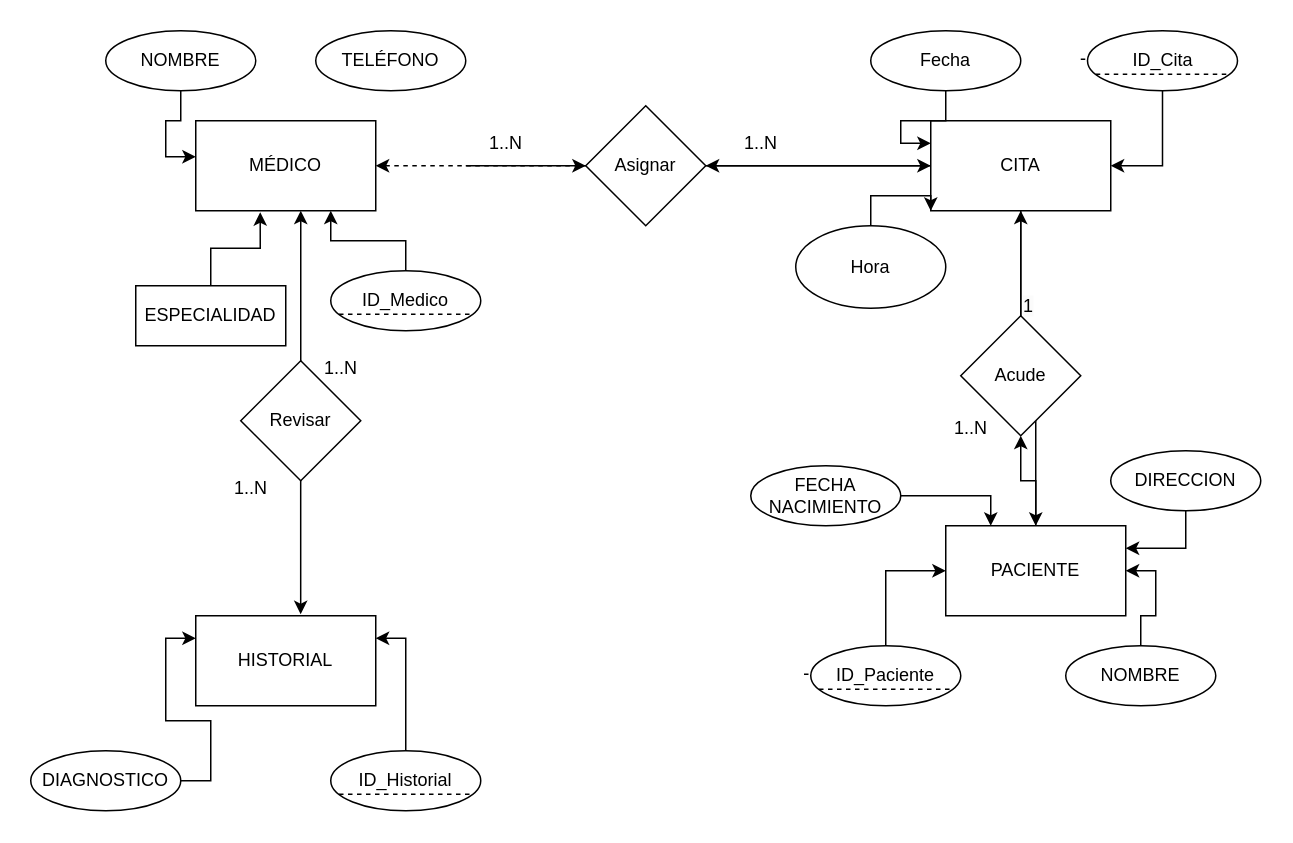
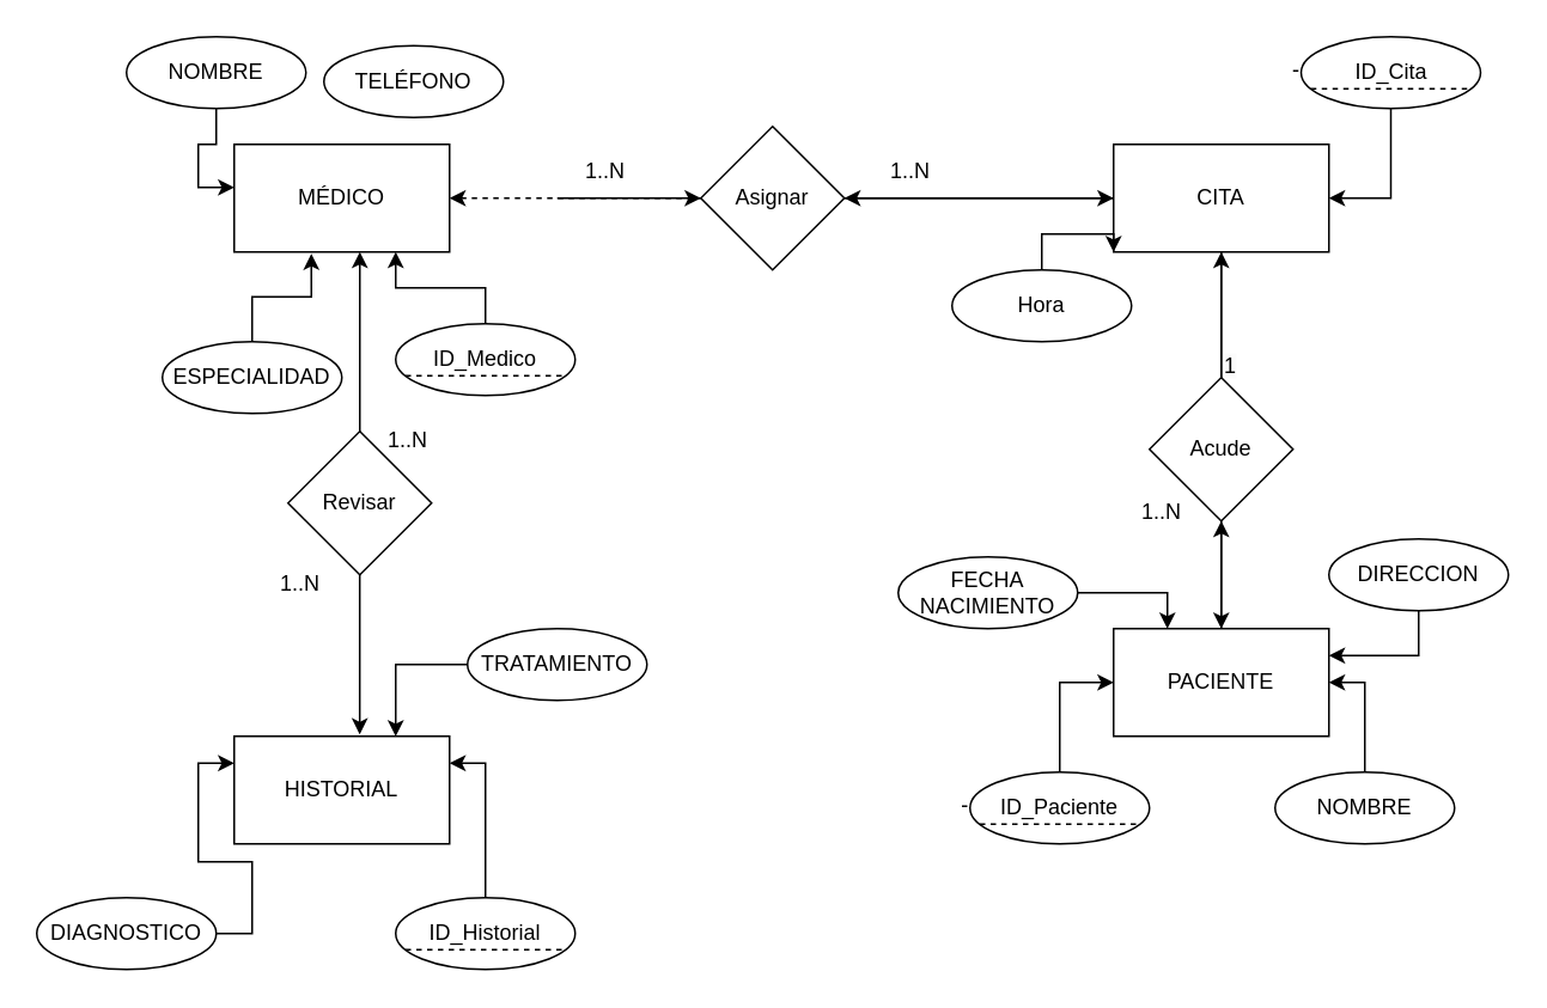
  <mxCell id="0" />
  <mxCell id="1" parent="0" />
  <mxCell id="2" style="edgeStyle=orthogonalEdgeStyle;rounded=0;orthogonalLoop=1;jettySize=auto;html=1;exitX=0.5;exitY=1;exitDx=0;exitDy=0;" edge="1" parent="1" source="4" target="18"><mxGeometry relative="1" as="geometry" /></mxCell>
  <mxCell id="3" style="edgeStyle=orthogonalEdgeStyle;rounded=0;orthogonalLoop=1;jettySize=auto;html=1;" edge="1" parent="1" source="4" target="8"><mxGeometry relative="1" as="geometry" /></mxCell>
  <mxCell id="4" value="CITA" style="rounded=0;whiteSpace=wrap;html=1;" vertex="1" parent="1"><mxGeometry x="620" y="80" width="120" height="60" as="geometry" /></mxCell>
  <mxCell id="5" value="MÉDICO" style="rounded=0;whiteSpace=wrap;html=1;" vertex="1" parent="1"><mxGeometry x="130" y="80" width="120" height="60" as="geometry" /></mxCell>
  <mxCell id="6" value="" style="endArrow=classic;startArrow=classic;html=1;rounded=0;entryX=0;entryY=0.5;entryDx=0;entryDy=0;exitX=1;exitY=0.5;exitDx=0;exitDy=0;" edge="1" parent="1" source="8" target="4"><mxGeometry width="50" height="50" relative="1" as="geometry"><mxPoint x="420" y="400" as="sourcePoint" /><mxPoint x="470" y="350" as="targetPoint" /><Array as="points"><mxPoint x="310" y="110" /></Array></mxGeometry></mxCell>
  <mxCell id="7" value="" style="endArrow=classic;startArrow=classic;html=1;rounded=0;entryX=0;entryY=0.5;entryDx=0;entryDy=0;exitX=1;exitY=0.5;exitDx=0;exitDy=0;dashed=1;" edge="1" parent="1" source="5" target="8"><mxGeometry width="50" height="50" relative="1" as="geometry"><mxPoint x="250" y="110" as="sourcePoint" /><mxPoint x="620" y="110" as="targetPoint" /><Array as="points" /></mxGeometry></mxCell>
  <mxCell id="8" value="Asignar" style="rhombus;whiteSpace=wrap;html=1;" vertex="1" parent="1"><mxGeometry x="390" y="70" width="80" height="80" as="geometry" /></mxCell>
  <mxCell id="9" value="NOMBRE" style="ellipse;whiteSpace=wrap;html=1;" vertex="1" parent="1"><mxGeometry x="70" y="20" width="100" height="40" as="geometry" /></mxCell>
  <mxCell id="10" style="edgeStyle=orthogonalEdgeStyle;rounded=0;orthogonalLoop=1;jettySize=auto;html=1;entryX=0.75;entryY=1;entryDx=0;entryDy=0;" edge="1" parent="1" source="11" target="5"><mxGeometry relative="1" as="geometry" /></mxCell>
  <mxCell id="11" value="ID_Medico" style="ellipse;whiteSpace=wrap;html=1;" vertex="1" parent="1"><mxGeometry x="220" y="180" width="100" height="40" as="geometry" /></mxCell>
- <mxCell id="12" value="ESPECIALIDAD" style="whiteSpace=wrap;html=1;rounded=0;" vertex="1" parent="1"><mxGeometry x="90" y="190" width="100" height="40" as="geometry" /></mxCell>
- <mxCell id="13" value="TELÉFONO" style="ellipse;whiteSpace=wrap;html=1;" vertex="1" parent="1"><mxGeometry x="210" y="20" width="100" height="40" as="geometry" /></mxCell>
+ <mxCell id="12" value="ESPECIALIDAD" style="ellipse;whiteSpace=wrap;html=1;" vertex="1" parent="1"><mxGeometry x="90" y="190" width="100" height="40" as="geometry" /></mxCell>
+ <mxCell id="13" value="TELÉFONO" style="ellipse;whiteSpace=wrap;html=1;" vertex="1" parent="1"><mxGeometry x="180" y="25" width="100" height="40" as="geometry" /></mxCell>
  <mxCell id="14" value="" style="endArrow=none;dashed=1;html=1;rounded=0;exitX=0.01;exitY=0.725;exitDx=0;exitDy=0;exitPerimeter=0;" edge="1" parent="1"><mxGeometry width="50" height="50" relative="1" as="geometry"><mxPoint x="535.5" y="449" as="sourcePoint" /><mxPoint x="624.5" y="449" as="targetPoint" /><Array as="points"><mxPoint x="584.5" y="449" /></Array></mxGeometry></mxCell>
  <mxCell id="15" style="edgeStyle=orthogonalEdgeStyle;rounded=0;orthogonalLoop=1;jettySize=auto;html=1;exitX=0.5;exitY=0;exitDx=0;exitDy=0;entryX=0.358;entryY=1.017;entryDx=0;entryDy=0;entryPerimeter=0;" edge="1" parent="1" source="12" target="5"><mxGeometry relative="1" as="geometry" /></mxCell>
  <mxCell id="16" style="edgeStyle=orthogonalEdgeStyle;rounded=0;orthogonalLoop=1;jettySize=auto;html=1;exitX=0.5;exitY=1;exitDx=0;exitDy=0;entryX=0;entryY=0.4;entryDx=0;entryDy=0;entryPerimeter=0;" edge="1" parent="1" source="9" target="5"><mxGeometry relative="1" as="geometry" /></mxCell>
  <mxCell id="17" style="edgeStyle=orthogonalEdgeStyle;rounded=0;orthogonalLoop=1;jettySize=auto;html=1;entryX=0.5;entryY=1;entryDx=0;entryDy=0;" edge="1" parent="1" source="20" target="4"><mxGeometry relative="1" as="geometry" /></mxCell>
- <mxCell id="18" value="PACIENTE" style="rounded=0;whiteSpace=wrap;html=1;" vertex="1" parent="1"><mxGeometry x="630" y="350" width="120" height="60" as="geometry" /></mxCell>
+ <mxCell id="18" value="PACIENTE" style="rounded=0;whiteSpace=wrap;html=1;" vertex="1" parent="1"><mxGeometry x="620" y="350" width="120" height="60" as="geometry" /></mxCell>
  <mxCell id="19" value="" style="edgeStyle=orthogonalEdgeStyle;rounded=0;orthogonalLoop=1;jettySize=auto;html=1;entryX=0.5;entryY=1;entryDx=0;entryDy=0;" edge="1" parent="1" source="18" target="20"><mxGeometry relative="1" as="geometry"><mxPoint x="680" y="350" as="sourcePoint" /><mxPoint x="680" y="140" as="targetPoint" /></mxGeometry></mxCell>
  <mxCell id="20" value="Acude" style="rhombus;whiteSpace=wrap;html=1;" vertex="1" parent="1"><mxGeometry x="640" y="210" width="80" height="80" as="geometry" /></mxCell>
  <mxCell id="21" style="edgeStyle=orthogonalEdgeStyle;rounded=0;orthogonalLoop=1;jettySize=auto;html=1;entryX=0;entryY=0.5;entryDx=0;entryDy=0;" edge="1" parent="1" source="22" target="18"><mxGeometry relative="1" as="geometry" /></mxCell>
  <mxCell id="22" value="ID_Paciente" style="ellipse;whiteSpace=wrap;html=1;" vertex="1" parent="1"><mxGeometry x="540" y="430" width="100" height="40" as="geometry" /></mxCell>
  <mxCell id="23" value="" style="endArrow=none;dashed=1;html=1;rounded=0;exitX=0.01;exitY=0.725;exitDx=0;exitDy=0;exitPerimeter=0;" edge="1" parent="1"><mxGeometry width="50" height="50" relative="1" as="geometry"><mxPoint x="545.5" y="459" as="sourcePoint" /><mxPoint x="634.5" y="459" as="targetPoint" /><Array as="points"><mxPoint x="594.5" y="459" /></Array></mxGeometry></mxCell>
  <mxCell id="24" style="edgeStyle=orthogonalEdgeStyle;rounded=0;orthogonalLoop=1;jettySize=auto;html=1;entryX=1;entryY=0.5;entryDx=0;entryDy=0;" edge="1" parent="1" source="25" target="18"><mxGeometry relative="1" as="geometry" /></mxCell>
  <mxCell id="25" value="NOMBRE" style="ellipse;whiteSpace=wrap;html=1;" vertex="1" parent="1"><mxGeometry x="710" y="430" width="100" height="40" as="geometry" /></mxCell>
  <mxCell id="26" style="edgeStyle=orthogonalEdgeStyle;rounded=0;orthogonalLoop=1;jettySize=auto;html=1;entryX=0.25;entryY=0;entryDx=0;entryDy=0;" edge="1" parent="1" source="27" target="18"><mxGeometry relative="1" as="geometry" /></mxCell>
  <mxCell id="27" value="FECHA NACIMIENTO" style="ellipse;whiteSpace=wrap;html=1;" vertex="1" parent="1"><mxGeometry x="500" y="310" width="100" height="40" as="geometry" /></mxCell>
  <mxCell id="28" style="edgeStyle=orthogonalEdgeStyle;rounded=0;orthogonalLoop=1;jettySize=auto;html=1;entryX=1;entryY=0.25;entryDx=0;entryDy=0;" edge="1" parent="1" source="29" target="18"><mxGeometry relative="1" as="geometry" /></mxCell>
  <mxCell id="29" value="DIRECCION" style="ellipse;whiteSpace=wrap;html=1;" vertex="1" parent="1"><mxGeometry x="740" y="300" width="100" height="40" as="geometry" /></mxCell>
  <mxCell id="30" value="" style="endArrow=none;dashed=1;html=1;rounded=0;exitX=0.01;exitY=0.725;exitDx=0;exitDy=0;exitPerimeter=0;" edge="1" parent="1"><mxGeometry width="50" height="50" relative="1" as="geometry"><mxPoint x="720" y="39" as="sourcePoint" /><mxPoint x="809" y="39" as="targetPoint" /><Array as="points"><mxPoint x="769" y="39" /></Array></mxGeometry></mxCell>
  <mxCell id="31" style="edgeStyle=orthogonalEdgeStyle;rounded=0;orthogonalLoop=1;jettySize=auto;html=1;entryX=1;entryY=0.5;entryDx=0;entryDy=0;" edge="1" parent="1" source="32" target="4"><mxGeometry relative="1" as="geometry" /></mxCell>
  <mxCell id="32" value="ID_Cita" style="ellipse;whiteSpace=wrap;html=1;" vertex="1" parent="1"><mxGeometry x="724.5" y="20" width="100" height="40" as="geometry" /></mxCell>
  <mxCell id="33" value="" style="endArrow=none;dashed=1;html=1;rounded=0;exitX=0.01;exitY=0.725;exitDx=0;exitDy=0;exitPerimeter=0;" edge="1" parent="1"><mxGeometry width="50" height="50" relative="1" as="geometry"><mxPoint x="730" y="49" as="sourcePoint" /><mxPoint x="819" y="49" as="targetPoint" /><Array as="points"><mxPoint x="779" y="49" /></Array></mxGeometry></mxCell>
- <mxCell id="34" style="edgeStyle=orthogonalEdgeStyle;rounded=0;orthogonalLoop=1;jettySize=auto;html=1;entryX=0;entryY=0.25;entryDx=0;entryDy=0;" edge="1" parent="1" source="35" target="4"><mxGeometry relative="1" as="geometry" /></mxCell>
- <mxCell id="35" value="Fecha" style="ellipse;whiteSpace=wrap;html=1;" vertex="1" parent="1"><mxGeometry x="580" y="20" width="100" height="40" as="geometry" /></mxCell>
  <mxCell id="36" style="edgeStyle=orthogonalEdgeStyle;rounded=0;orthogonalLoop=1;jettySize=auto;html=1;entryX=0;entryY=1;entryDx=0;entryDy=0;" edge="1" parent="1" source="37" target="4"><mxGeometry relative="1" as="geometry" /></mxCell>
- <mxCell id="37" value="Hora" style="ellipse;whiteSpace=wrap;html=1;" vertex="1" parent="1"><mxGeometry x="530" y="150" width="100" height="55" as="geometry" /></mxCell>
+ <mxCell id="37" value="Hora" style="ellipse;whiteSpace=wrap;html=1;" vertex="1" parent="1"><mxGeometry x="530" y="150" width="100" height="40" as="geometry" /></mxCell>
  <mxCell id="38" value="HISTORIAL" style="rounded=0;whiteSpace=wrap;html=1;" vertex="1" parent="1"><mxGeometry x="130" y="410" width="120" height="60" as="geometry" /></mxCell>
  <mxCell id="39" value="" style="endArrow=none;dashed=1;html=1;rounded=0;exitX=0.01;exitY=0.725;exitDx=0;exitDy=0;exitPerimeter=0;" edge="1" parent="1"><mxGeometry width="50" height="50" relative="1" as="geometry"><mxPoint x="225.5" y="209" as="sourcePoint" /><mxPoint x="314.5" y="209" as="targetPoint" /><Array as="points"><mxPoint x="274.5" y="209" /></Array></mxGeometry></mxCell>
  <mxCell id="40" style="edgeStyle=orthogonalEdgeStyle;rounded=0;orthogonalLoop=1;jettySize=auto;html=1;entryX=1;entryY=0.25;entryDx=0;entryDy=0;" edge="1" parent="1" source="41" target="38"><mxGeometry relative="1" as="geometry" /></mxCell>
  <mxCell id="41" value="ID_Historial" style="ellipse;whiteSpace=wrap;html=1;" vertex="1" parent="1"><mxGeometry x="220" y="500" width="100" height="40" as="geometry" /></mxCell>
  <mxCell id="42" value="" style="endArrow=none;dashed=1;html=1;rounded=0;exitX=0.01;exitY=0.725;exitDx=0;exitDy=0;exitPerimeter=0;" edge="1" parent="1"><mxGeometry width="50" height="50" relative="1" as="geometry"><mxPoint x="225.5" y="529" as="sourcePoint" /><mxPoint x="314.5" y="529" as="targetPoint" /><Array as="points" /></mxGeometry></mxCell>
  <mxCell id="43" style="edgeStyle=orthogonalEdgeStyle;rounded=0;orthogonalLoop=1;jettySize=auto;html=1;entryX=0;entryY=0.25;entryDx=0;entryDy=0;" edge="1" parent="1" source="44" target="38"><mxGeometry relative="1" as="geometry" /></mxCell>
  <mxCell id="44" value="DIAGNOSTICO&lt;span style=&quot;color: rgba(0, 0, 0, 0); font-family: monospace; font-size: 0px; text-align: start; text-wrap: nowrap;&quot;&gt;%3CmxGraphModel%3E%3Croot%3E%3CmxCell%20id%3D%220%22%2F%3E%3CmxCell%20id%3D%221%22%20parent%3D%220%22%2F%3E%3CmxCell%20id%3D%222%22%20value%3D%22NOMBRE%22%20style%3D%22ellipse%3BwhiteSpace%3Dwrap%3Bhtml%3D1%3B%22%20vertex%3D%221%22%20parent%3D%221%22%3E%3CmxGeometry%20x%3D%2240%22%20y%3D%2250%22%20width%3D%22100%22%20height%3D%2240%22%20as%3D%22geometry%22%2F%3E%3C%2FmxCell%3E%3C%2Froot%3E%3C%2FmxGraphModel%3E&lt;/span&gt;" style="ellipse;whiteSpace=wrap;html=1;" vertex="1" parent="1"><mxGeometry x="20" y="500" width="100" height="40" as="geometry" /></mxCell>
+ <mxCell id="45" style="edgeStyle=orthogonalEdgeStyle;rounded=0;orthogonalLoop=1;jettySize=auto;html=1;entryX=0.75;entryY=0;entryDx=0;entryDy=0;" edge="1" parent="1" source="46" target="38"><mxGeometry relative="1" as="geometry" /></mxCell>
+ <mxCell id="46" value="TRATAMIENTO" style="ellipse;whiteSpace=wrap;html=1;" vertex="1" parent="1"><mxGeometry x="260" y="350" width="100" height="40" as="geometry" /></mxCell>
  <mxCell id="47" value="" style="endArrow=classic;startArrow=classic;html=1;rounded=0;exitX=0.583;exitY=-0.017;exitDx=0;exitDy=0;exitPerimeter=0;" edge="1" parent="1" source="38"><mxGeometry width="50" height="50" relative="1" as="geometry"><mxPoint x="150" y="190" as="sourcePoint" /><mxPoint x="200" y="140" as="targetPoint" /></mxGeometry></mxCell>
  <mxCell id="48" value="Revisar" style="rhombus;whiteSpace=wrap;html=1;" vertex="1" parent="1"><mxGeometry x="160" y="240" width="80" height="80" as="geometry" /></mxCell>
  <mxCell id="49" value="1..N" style="text;strokeColor=none;fillColor=none;align=left;verticalAlign=middle;spacingLeft=4;spacingRight=4;overflow=hidden;points=[[0,0.5],[1,0.5]];portConstraint=eastwest;rotatable=0;whiteSpace=wrap;html=1;" vertex="1" parent="1"><mxGeometry x="320" y="80" width="80" height="30" as="geometry" /></mxCell>
  <mxCell id="50" value="1..N" style="text;strokeColor=none;fillColor=none;align=left;verticalAlign=middle;spacingLeft=4;spacingRight=4;overflow=hidden;points=[[0,0.5],[1,0.5]];portConstraint=eastwest;rotatable=0;whiteSpace=wrap;html=1;" vertex="1" parent="1"><mxGeometry x="150" y="310" width="80" height="30" as="geometry" /></mxCell>
  <mxCell id="51" value="1..N" style="text;strokeColor=none;fillColor=none;align=left;verticalAlign=middle;spacingLeft=4;spacingRight=4;overflow=hidden;points=[[0,0.5],[1,0.5]];portConstraint=eastwest;rotatable=0;whiteSpace=wrap;html=1;" vertex="1" parent="1"><mxGeometry x="210" y="230" width="80" height="30" as="geometry" /></mxCell>
  <mxCell id="52" value="1..N" style="text;strokeColor=none;fillColor=none;align=left;verticalAlign=middle;spacingLeft=4;spacingRight=4;overflow=hidden;points=[[0,0.5],[1,0.5]];portConstraint=eastwest;rotatable=0;whiteSpace=wrap;html=1;" vertex="1" parent="1"><mxGeometry x="630" y="270" width="80" height="30" as="geometry" /></mxCell>
  <mxCell id="53" value="&lt;span style=&quot;color: rgb(0, 0, 0); font-family: Helvetica; font-size: 12px; font-style: normal; font-variant-ligatures: normal; font-variant-caps: normal; font-weight: 400; letter-spacing: normal; orphans: 2; text-align: left; text-indent: 0px; text-transform: none; widows: 2; word-spacing: 0px; -webkit-text-stroke-width: 0px; white-space: normal; background-color: rgb(251, 251, 251); text-decoration-thickness: initial; text-decoration-style: initial; text-decoration-color: initial; display: inline !important; float: none;&quot;&gt;1&lt;/span&gt;" style="text;whiteSpace=wrap;html=1;" vertex="1" parent="1"><mxGeometry x="680" y="190" width="60" height="40" as="geometry" /></mxCell>
  <mxCell id="54" value="1..N" style="text;strokeColor=none;fillColor=none;align=left;verticalAlign=middle;spacingLeft=4;spacingRight=4;overflow=hidden;points=[[0,0.5],[1,0.5]];portConstraint=eastwest;rotatable=0;whiteSpace=wrap;html=1;" vertex="1" parent="1"><mxGeometry x="490" y="80" width="80" height="30" as="geometry" /></mxCell>
